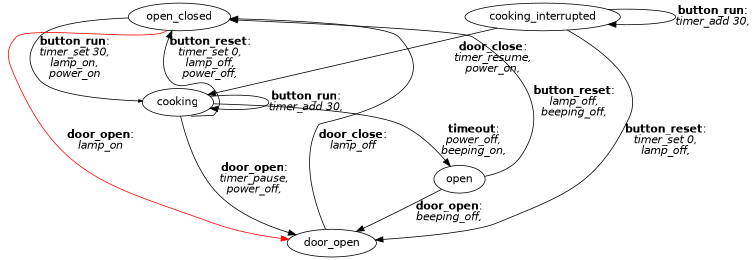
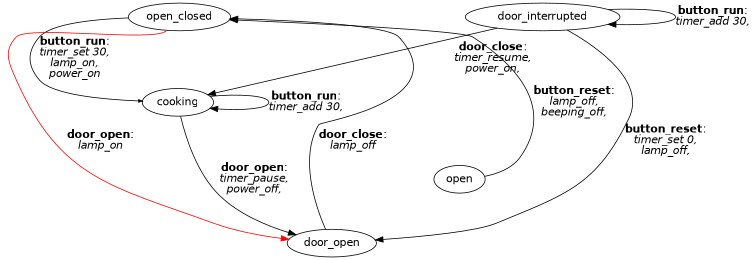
  digraph {
    fontname="DejaVu Sans"
    nodesep=1
    ranksep=0
    node [fontname="DejaVu Sans"]
    edge [fontname="DejaVu Sans"]
    n1 [label=open_closed]
    cooking
    door_open
    n4 [label=open]
-   cooking_interrupted
+   cooking_interrupted [label=door_interrupted]
    n1 -> cooking [arrowsize=0.5 label=<<b>button_run</b>:<br/><i>timer_set 30,<br/>lamp_on,<br/>power_on<br/></i>>]
    n1 -> door_open [color=red label=<<b>door_open</b>:<br/><i>lamp_on<br/></i>> tailport=sw]
-   cooking -> n1 [label=<<b>button_reset</b>:<br/><i>timer_set 0,<br/>lamp_off,<br/>power_off,<br/></i>> tailport=se]
    cooking -> cooking [label=<<b>button_run</b>:<br/><i>timer_add 30,<br/></i>>]
    cooking -> door_open [label=<<b>door_open</b>:<br/><i>timer_pause,<br/>power_off,<br/></i>>]
-   cooking -> n4 [label=<<b>timeout</b>:<br/><i>power_off,<br/>beeping_on,<br/></i>>]
    door_open -> n1 [label=<<b>door_close</b>:<br/><i>lamp_off<br/></i>>]
    n4 -> n1 [label=<<b>button_reset</b>:<br/><i>lamp_off,<br/>beeping_off,<br/></i>>]
-   n4 -> door_open [label=<<b>door_open</b>:<br/><i>beeping_off,<br/></i>>]
    cooking_interrupted -> cooking [label=<<b>door_close</b>:<br/><i>timer_resume,<br/>power_on,<br/></i>>]
    cooking_interrupted -> door_open [label=<<b>button_reset</b>:<br/><i>timer_set 0,<br/>lamp_off,<br/></i>>]
    cooking_interrupted -> cooking_interrupted [label=<<b>button_run</b>:<br/><i>timer_add 30,<br/></i>>]
  }
